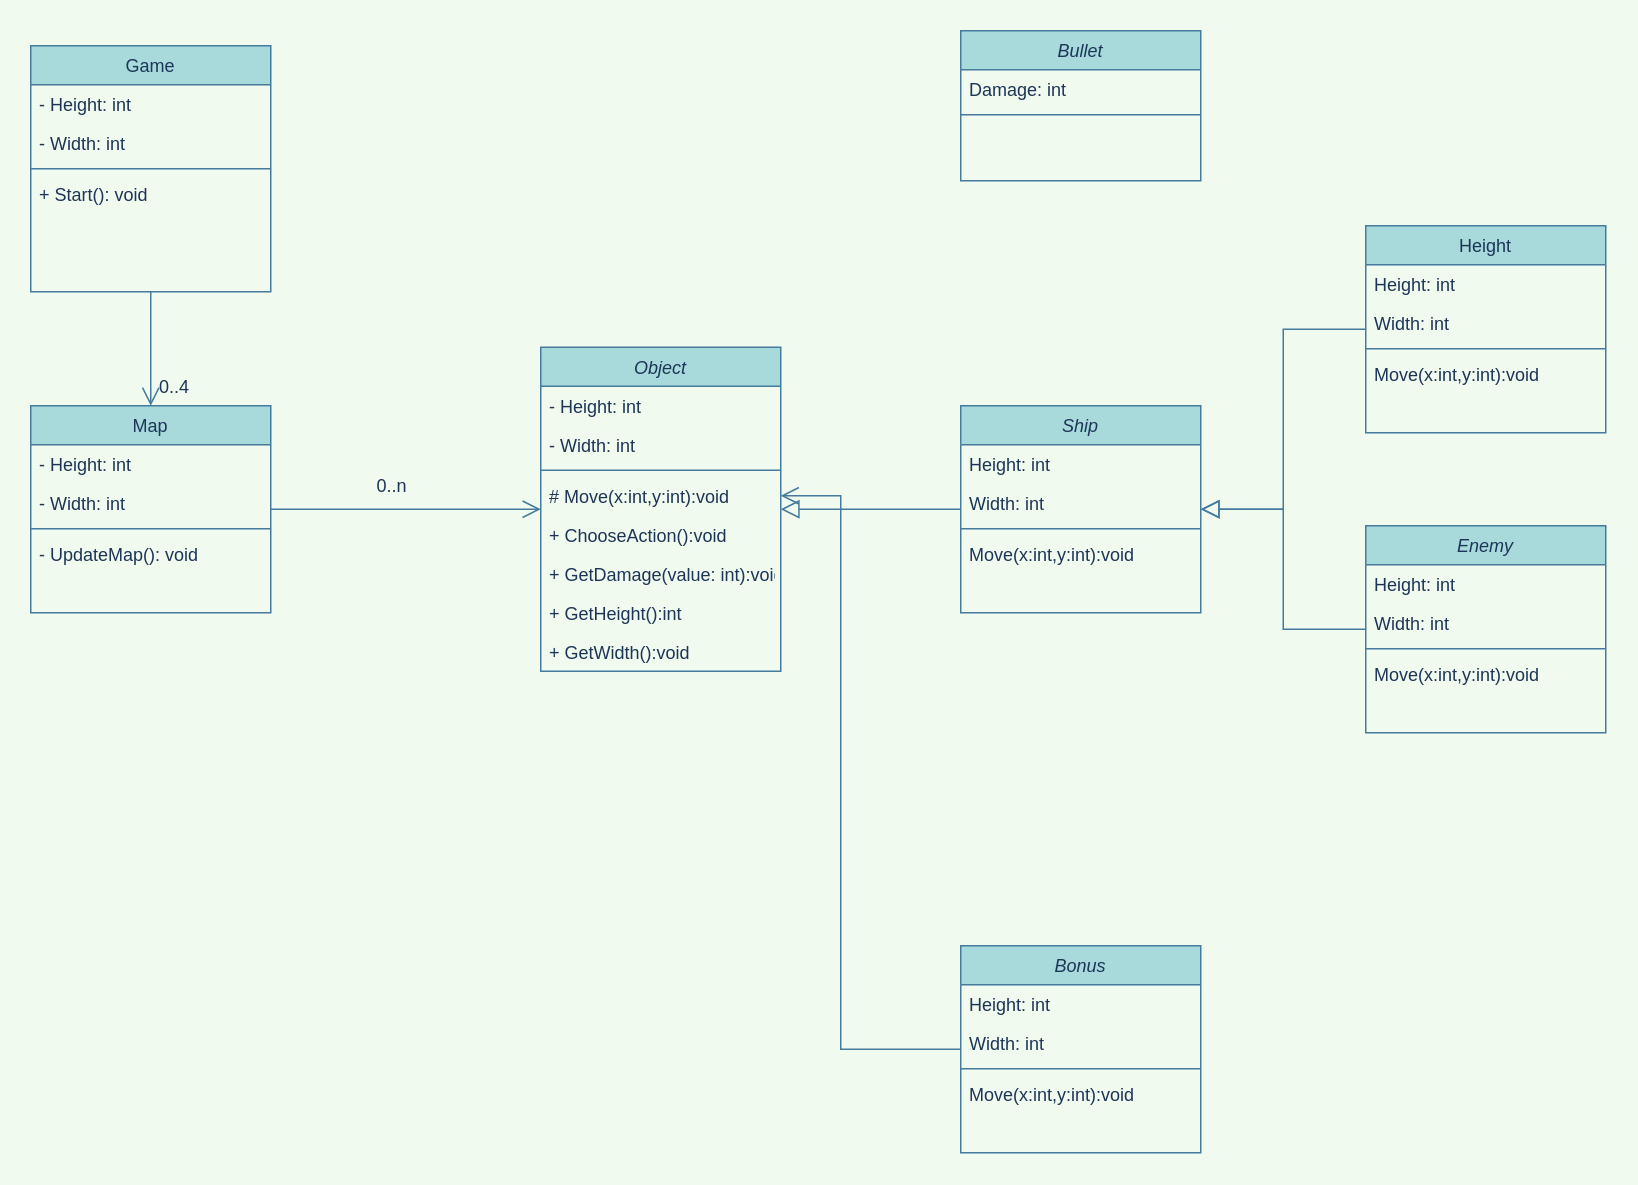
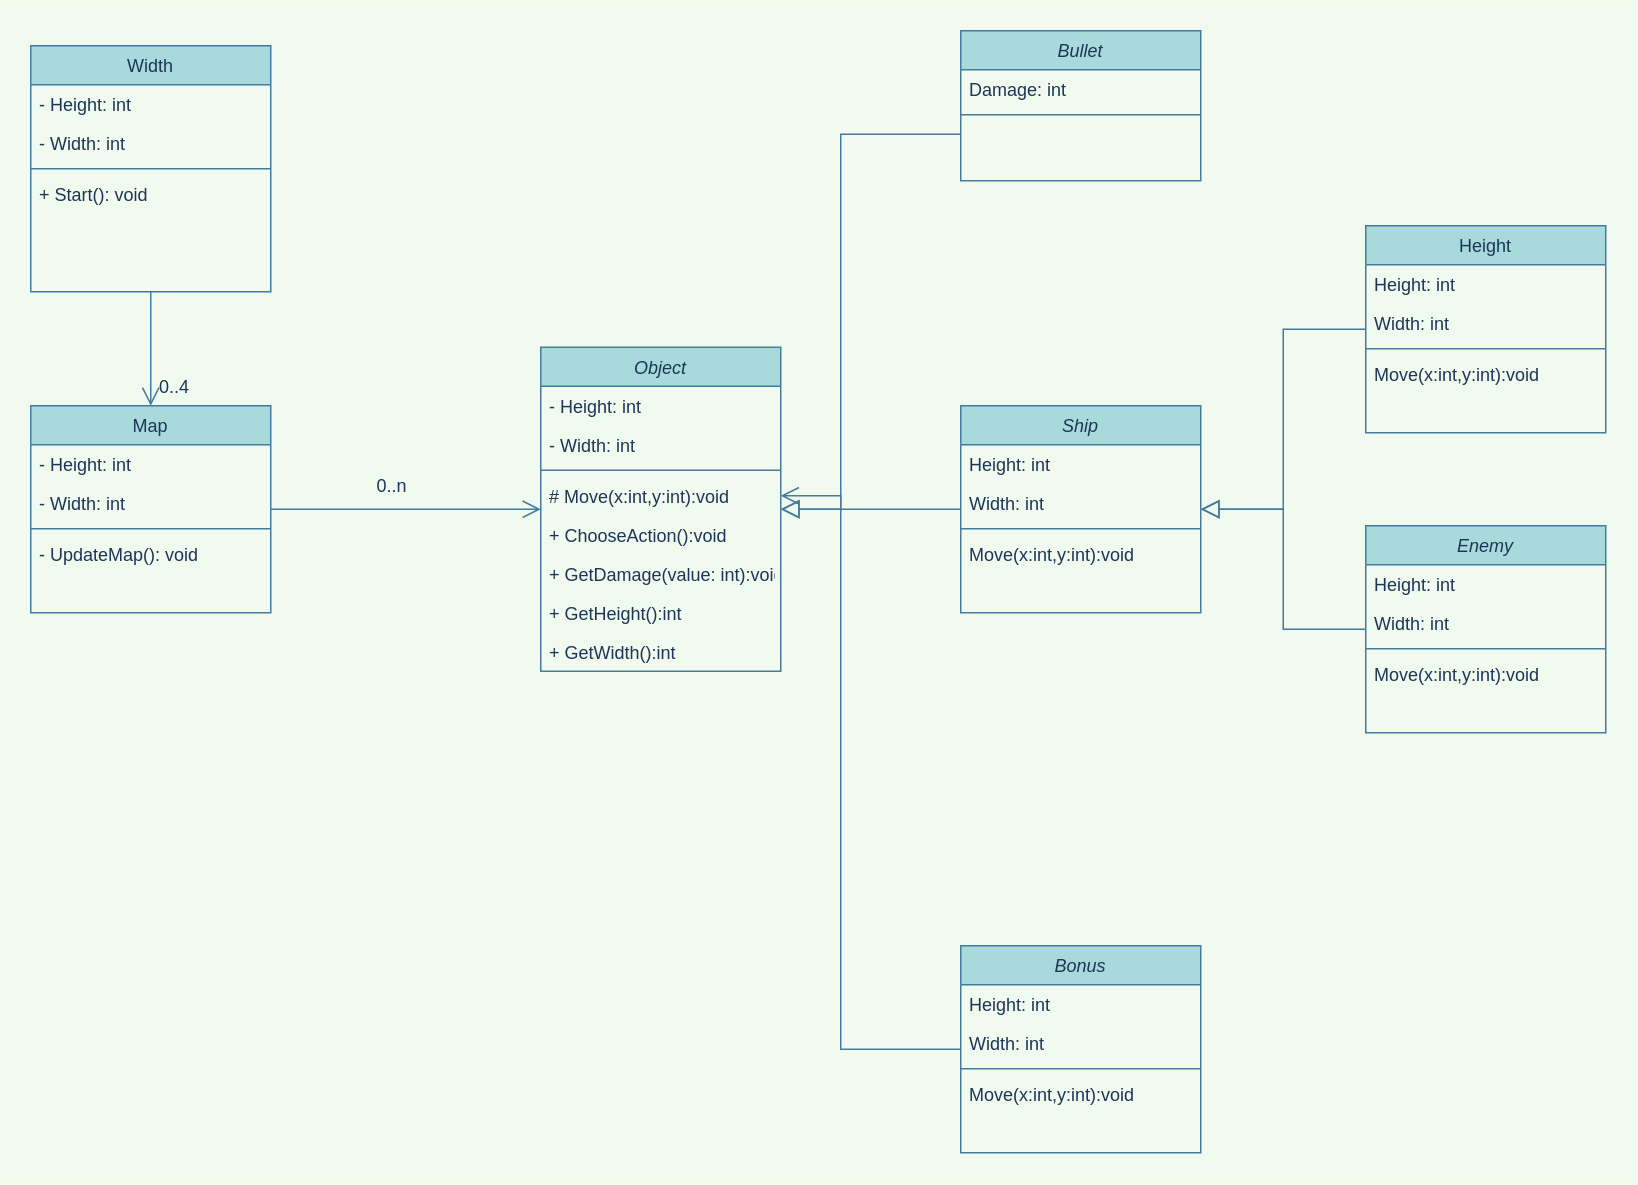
  <mxCell id="0" />
  <mxCell id="1" parent="0" />
  <mxCell id="2" value="Object" style="swimlane;fontStyle=2;align=center;verticalAlign=top;childLayout=stackLayout;horizontal=1;startSize=26;horizontalStack=0;resizeParent=1;resizeLast=0;collapsible=1;marginBottom=0;rounded=0;shadow=0;strokeWidth=1;fillColor=#A8DADC;strokeColor=#457B9D;fontColor=#1D3557;" parent="1" vertex="1"><mxGeometry x="360" y="231" width="160" height="216" as="geometry"><mxRectangle x="230" y="140" width="160" height="26" as="alternateBounds" /></mxGeometry></mxCell>
  <mxCell id="3" value="- Height: int " style="text;align=left;verticalAlign=top;spacingLeft=4;spacingRight=4;overflow=hidden;rotatable=0;points=[[0,0.5],[1,0.5]];portConstraint=eastwest;rounded=0;shadow=0;html=0;fontColor=#1D3557;" parent="2" vertex="1"><mxGeometry y="26" width="160" height="26" as="geometry" /></mxCell>
  <mxCell id="4" value="- Width: int " style="text;align=left;verticalAlign=top;spacingLeft=4;spacingRight=4;overflow=hidden;rotatable=0;points=[[0,0.5],[1,0.5]];portConstraint=eastwest;rounded=0;shadow=0;html=0;fontColor=#1D3557;" vertex="1" parent="2"><mxGeometry y="52" width="160" height="26" as="geometry" /></mxCell>
  <mxCell id="5" value="" style="line;html=1;strokeWidth=1;align=left;verticalAlign=middle;spacingTop=-1;spacingLeft=3;spacingRight=3;rotatable=0;labelPosition=right;points=[];portConstraint=eastwest;labelBackgroundColor=#F1FAEE;fillColor=#A8DADC;strokeColor=#457B9D;fontColor=#1D3557;" parent="2" vertex="1"><mxGeometry y="78" width="160" height="8" as="geometry" /></mxCell>
  <mxCell id="6" value="# Move(x:int,y:int):void" style="text;align=left;verticalAlign=top;spacingLeft=4;spacingRight=4;overflow=hidden;rotatable=0;points=[[0,0.5],[1,0.5]];portConstraint=eastwest;fontColor=#1D3557;" parent="2" vertex="1"><mxGeometry y="86" width="160" height="26" as="geometry" /></mxCell>
  <mxCell id="7" value="+ ChooseAction():void" style="text;align=left;verticalAlign=top;spacingLeft=4;spacingRight=4;overflow=hidden;rotatable=0;points=[[0,0.5],[1,0.5]];portConstraint=eastwest;fontColor=#1D3557;" vertex="1" parent="2"><mxGeometry y="112" width="160" height="26" as="geometry" /></mxCell>
  <mxCell id="8" value="+ GetDamage(value: int):void" style="text;align=left;verticalAlign=top;spacingLeft=4;spacingRight=4;overflow=hidden;rotatable=0;points=[[0,0.5],[1,0.5]];portConstraint=eastwest;fontColor=#1D3557;" vertex="1" parent="2"><mxGeometry y="138" width="160" height="26" as="geometry" /></mxCell>
  <mxCell id="9" value="+ GetHeight():int" style="text;align=left;verticalAlign=top;spacingLeft=4;spacingRight=4;overflow=hidden;rotatable=0;points=[[0,0.5],[1,0.5]];portConstraint=eastwest;fontColor=#1D3557;" vertex="1" parent="2"><mxGeometry y="164" width="160" height="26" as="geometry" /></mxCell>
- <mxCell id="10" value="+ GetWidth():void" style="text;align=left;verticalAlign=top;spacingLeft=4;spacingRight=4;overflow=hidden;rotatable=0;points=[[0,0.5],[1,0.5]];portConstraint=eastwest;fontColor=#1D3557;" vertex="1" parent="2"><mxGeometry y="190" width="160" height="26" as="geometry" /></mxCell>
+ <mxCell id="10" value="+ GetWidth():int" style="text;align=left;verticalAlign=top;spacingLeft=4;spacingRight=4;overflow=hidden;rotatable=0;points=[[0,0.5],[1,0.5]];portConstraint=eastwest;fontColor=#1D3557;" vertex="1" parent="2"><mxGeometry y="190" width="160" height="26" as="geometry" /></mxCell>
  <mxCell id="11" style="edgeStyle=orthogonalEdgeStyle;rounded=0;orthogonalLoop=1;jettySize=auto;html=1;endArrow=block;endFill=0;endSize=10;labelBackgroundColor=#F1FAEE;strokeColor=#457B9D;fontColor=#1D3557;" edge="1" parent="1" source="12" target="30"><mxGeometry relative="1" as="geometry" /></mxCell>
  <mxCell id="12" value="Enemy" style="swimlane;fontStyle=2;align=center;verticalAlign=top;childLayout=stackLayout;horizontal=1;startSize=26;horizontalStack=0;resizeParent=1;resizeLast=0;collapsible=1;marginBottom=0;rounded=0;shadow=0;strokeWidth=1;fillColor=#A8DADC;strokeColor=#457B9D;fontColor=#1D3557;" vertex="1" parent="1"><mxGeometry x="910" y="350" width="160" height="138" as="geometry"><mxRectangle x="230" y="140" width="160" height="26" as="alternateBounds" /></mxGeometry></mxCell>
  <mxCell id="13" value="Height: int " style="text;align=left;verticalAlign=top;spacingLeft=4;spacingRight=4;overflow=hidden;rotatable=0;points=[[0,0.5],[1,0.5]];portConstraint=eastwest;rounded=0;shadow=0;html=0;fontColor=#1D3557;" vertex="1" parent="12"><mxGeometry y="26" width="160" height="26" as="geometry" /></mxCell>
  <mxCell id="14" value="Width: int " style="text;align=left;verticalAlign=top;spacingLeft=4;spacingRight=4;overflow=hidden;rotatable=0;points=[[0,0.5],[1,0.5]];portConstraint=eastwest;rounded=0;shadow=0;html=0;fontColor=#1D3557;" vertex="1" parent="12"><mxGeometry y="52" width="160" height="26" as="geometry" /></mxCell>
  <mxCell id="15" value="" style="line;html=1;strokeWidth=1;align=left;verticalAlign=middle;spacingTop=-1;spacingLeft=3;spacingRight=3;rotatable=0;labelPosition=right;points=[];portConstraint=eastwest;labelBackgroundColor=#F1FAEE;fillColor=#A8DADC;strokeColor=#457B9D;fontColor=#1D3557;" vertex="1" parent="12"><mxGeometry y="78" width="160" height="8" as="geometry" /></mxCell>
  <mxCell id="16" value="Move(x:int,y:int):void" style="text;align=left;verticalAlign=top;spacingLeft=4;spacingRight=4;overflow=hidden;rotatable=0;points=[[0,0.5],[1,0.5]];portConstraint=eastwest;fontColor=#1D3557;" vertex="1" parent="12"><mxGeometry y="86" width="160" height="26" as="geometry" /></mxCell>
  <mxCell id="17" style="edgeStyle=orthogonalEdgeStyle;rounded=0;orthogonalLoop=1;jettySize=auto;html=1;endArrow=open;endFill=0;endSize=10;labelBackgroundColor=#F1FAEE;strokeColor=#457B9D;fontColor=#1D3557;" edge="1" parent="1" source="18" target="2"><mxGeometry relative="1" as="geometry"><Array as="points"><mxPoint x="560" y="699" /><mxPoint x="560" y="330" /></Array></mxGeometry></mxCell>
  <mxCell id="18" value="Bonus" style="swimlane;fontStyle=2;align=center;verticalAlign=top;childLayout=stackLayout;horizontal=1;startSize=26;horizontalStack=0;resizeParent=1;resizeLast=0;collapsible=1;marginBottom=0;rounded=0;shadow=0;strokeWidth=1;fillColor=#A8DADC;strokeColor=#457B9D;fontColor=#1D3557;" vertex="1" parent="1"><mxGeometry x="640" y="630" width="160" height="138" as="geometry"><mxRectangle x="230" y="140" width="160" height="26" as="alternateBounds" /></mxGeometry></mxCell>
  <mxCell id="19" value="Height: int " style="text;align=left;verticalAlign=top;spacingLeft=4;spacingRight=4;overflow=hidden;rotatable=0;points=[[0,0.5],[1,0.5]];portConstraint=eastwest;rounded=0;shadow=0;html=0;fontColor=#1D3557;" vertex="1" parent="18"><mxGeometry y="26" width="160" height="26" as="geometry" /></mxCell>
  <mxCell id="20" value="Width: int " style="text;align=left;verticalAlign=top;spacingLeft=4;spacingRight=4;overflow=hidden;rotatable=0;points=[[0,0.5],[1,0.5]];portConstraint=eastwest;rounded=0;shadow=0;html=0;fontColor=#1D3557;" vertex="1" parent="18"><mxGeometry y="52" width="160" height="26" as="geometry" /></mxCell>
  <mxCell id="21" value="" style="line;html=1;strokeWidth=1;align=left;verticalAlign=middle;spacingTop=-1;spacingLeft=3;spacingRight=3;rotatable=0;labelPosition=right;points=[];portConstraint=eastwest;labelBackgroundColor=#F1FAEE;fillColor=#A8DADC;strokeColor=#457B9D;fontColor=#1D3557;" vertex="1" parent="18"><mxGeometry y="78" width="160" height="8" as="geometry" /></mxCell>
  <mxCell id="22" value="Move(x:int,y:int):void" style="text;align=left;verticalAlign=top;spacingLeft=4;spacingRight=4;overflow=hidden;rotatable=0;points=[[0,0.5],[1,0.5]];portConstraint=eastwest;fontColor=#1D3557;" vertex="1" parent="18"><mxGeometry y="86" width="160" height="26" as="geometry" /></mxCell>
  <mxCell id="23" style="edgeStyle=orthogonalEdgeStyle;rounded=0;orthogonalLoop=1;jettySize=auto;html=1;endArrow=block;endFill=0;endSize=10;labelBackgroundColor=#F1FAEE;strokeColor=#457B9D;fontColor=#1D3557;" edge="1" parent="1" source="24" target="30"><mxGeometry relative="1" as="geometry" /></mxCell>
  <mxCell id="24" value="Height" style="swimlane;fontStyle=0;align=center;verticalAlign=top;childLayout=stackLayout;horizontal=1;startSize=26;horizontalStack=0;resizeParent=1;resizeLast=0;collapsible=1;marginBottom=0;rounded=0;shadow=0;strokeWidth=1;fillColor=#A8DADC;strokeColor=#457B9D;fontColor=#1D3557;" vertex="1" parent="1"><mxGeometry x="910" width="160" height="138" as="geometry" y="150"><mxRectangle x="230" y="140" width="160" height="26" as="alternateBounds" /></mxGeometry></mxCell>
  <mxCell id="25" value="Height: int " style="text;align=left;verticalAlign=top;spacingLeft=4;spacingRight=4;overflow=hidden;rotatable=0;points=[[0,0.5],[1,0.5]];portConstraint=eastwest;rounded=0;shadow=0;html=0;fontColor=#1D3557;" vertex="1" parent="24"><mxGeometry y="26" width="160" height="26" as="geometry" /></mxCell>
  <mxCell id="26" value="Width: int " style="text;align=left;verticalAlign=top;spacingLeft=4;spacingRight=4;overflow=hidden;rotatable=0;points=[[0,0.5],[1,0.5]];portConstraint=eastwest;rounded=0;shadow=0;html=0;fontColor=#1D3557;" vertex="1" parent="24"><mxGeometry y="52" width="160" height="26" as="geometry" /></mxCell>
  <mxCell id="27" value="" style="line;html=1;strokeWidth=1;align=left;verticalAlign=middle;spacingTop=-1;spacingLeft=3;spacingRight=3;rotatable=0;labelPosition=right;points=[];portConstraint=eastwest;labelBackgroundColor=#F1FAEE;fillColor=#A8DADC;strokeColor=#457B9D;fontColor=#1D3557;" vertex="1" parent="24"><mxGeometry y="78" width="160" height="8" as="geometry" /></mxCell>
  <mxCell id="28" value="Move(x:int,y:int):void" style="text;align=left;verticalAlign=top;spacingLeft=4;spacingRight=4;overflow=hidden;rotatable=0;points=[[0,0.5],[1,0.5]];portConstraint=eastwest;fontColor=#1D3557;" vertex="1" parent="24"><mxGeometry y="86" width="160" height="26" as="geometry" /></mxCell>
  <mxCell id="29" style="edgeStyle=orthogonalEdgeStyle;rounded=0;orthogonalLoop=1;jettySize=auto;html=1;endArrow=block;endFill=0;endSize=10;labelBackgroundColor=#F1FAEE;strokeColor=#457B9D;fontColor=#1D3557;" edge="1" parent="1" source="30" target="2"><mxGeometry relative="1" as="geometry" /></mxCell>
  <mxCell id="30" value="Ship" style="swimlane;fontStyle=2;align=center;verticalAlign=top;childLayout=stackLayout;horizontal=1;startSize=26;horizontalStack=0;resizeParent=1;resizeLast=0;collapsible=1;marginBottom=0;rounded=0;shadow=0;strokeWidth=1;fillColor=#A8DADC;strokeColor=#457B9D;fontColor=#1D3557;" vertex="1" parent="1"><mxGeometry x="640" y="270" width="160" height="138" as="geometry"><mxRectangle x="230" y="140" width="160" height="26" as="alternateBounds" /></mxGeometry></mxCell>
  <mxCell id="31" value="Height: int " style="text;align=left;verticalAlign=top;spacingLeft=4;spacingRight=4;overflow=hidden;rotatable=0;points=[[0,0.5],[1,0.5]];portConstraint=eastwest;rounded=0;shadow=0;html=0;fontColor=#1D3557;" vertex="1" parent="30"><mxGeometry y="26" width="160" height="26" as="geometry" /></mxCell>
  <mxCell id="32" value="Width: int " style="text;align=left;verticalAlign=top;spacingLeft=4;spacingRight=4;overflow=hidden;rotatable=0;points=[[0,0.5],[1,0.5]];portConstraint=eastwest;rounded=0;shadow=0;html=0;fontColor=#1D3557;" vertex="1" parent="30"><mxGeometry y="52" width="160" height="26" as="geometry" /></mxCell>
  <mxCell id="33" value="" style="line;html=1;strokeWidth=1;align=left;verticalAlign=middle;spacingTop=-1;spacingLeft=3;spacingRight=3;rotatable=0;labelPosition=right;points=[];portConstraint=eastwest;labelBackgroundColor=#F1FAEE;fillColor=#A8DADC;strokeColor=#457B9D;fontColor=#1D3557;" vertex="1" parent="30"><mxGeometry y="78" width="160" height="8" as="geometry" /></mxCell>
  <mxCell id="34" value="Move(x:int,y:int):void" style="text;align=left;verticalAlign=top;spacingLeft=4;spacingRight=4;overflow=hidden;rotatable=0;points=[[0,0.5],[1,0.5]];portConstraint=eastwest;fontColor=#1D3557;" vertex="1" parent="30"><mxGeometry y="86" width="160" height="26" as="geometry" /></mxCell>
+ <mxCell id="35" style="edgeStyle=orthogonalEdgeStyle;rounded=0;orthogonalLoop=1;jettySize=auto;html=1;endArrow=block;endFill=0;endSize=10;labelBackgroundColor=#F1FAEE;strokeColor=#457B9D;fontColor=#1D3557;" edge="1" parent="1" source="36" target="2"><mxGeometry relative="1" as="geometry"><Array as="points"><mxPoint x="560" y="89" /><mxPoint x="560" y="339" /></Array></mxGeometry></mxCell>
  <mxCell id="36" value="Bullet" style="swimlane;fontStyle=2;align=center;verticalAlign=top;childLayout=stackLayout;horizontal=1;startSize=26;horizontalStack=0;resizeParent=1;resizeLast=0;collapsible=1;marginBottom=0;rounded=0;shadow=0;strokeWidth=1;fillColor=#A8DADC;strokeColor=#457B9D;fontColor=#1D3557;" vertex="1" parent="1"><mxGeometry x="640" y="20" width="160" height="100" as="geometry"><mxRectangle x="230" y="140" width="160" height="26" as="alternateBounds" /></mxGeometry></mxCell>
  <mxCell id="37" value="Damage: int" style="text;align=left;verticalAlign=top;spacingLeft=4;spacingRight=4;overflow=hidden;rotatable=0;points=[[0,0.5],[1,0.5]];portConstraint=eastwest;rounded=0;shadow=0;html=0;fontColor=#1D3557;" vertex="1" parent="36"><mxGeometry y="26" width="160" height="26" as="geometry" /></mxCell>
  <mxCell id="38" value="" style="line;html=1;strokeWidth=1;align=left;verticalAlign=middle;spacingTop=-1;spacingLeft=3;spacingRight=3;rotatable=0;labelPosition=right;points=[];portConstraint=eastwest;labelBackgroundColor=#F1FAEE;fillColor=#A8DADC;strokeColor=#457B9D;fontColor=#1D3557;" vertex="1" parent="36"><mxGeometry y="52" width="160" height="8" as="geometry" /></mxCell>
  <mxCell id="39" style="edgeStyle=orthogonalEdgeStyle;rounded=0;orthogonalLoop=1;jettySize=auto;html=1;endArrow=open;endFill=0;endSize=10;labelBackgroundColor=#F1FAEE;strokeColor=#457B9D;fontColor=#1D3557;" edge="1" parent="1" source="40" target="2"><mxGeometry relative="1" as="geometry" /></mxCell>
  <mxCell id="40" value="Map" style="swimlane;fontStyle=0;align=center;verticalAlign=top;childLayout=stackLayout;horizontal=1;startSize=26;horizontalStack=0;resizeParent=1;resizeLast=0;collapsible=1;marginBottom=0;rounded=0;shadow=0;strokeWidth=1;fillColor=#A8DADC;strokeColor=#457B9D;fontColor=#1D3557;" vertex="1" parent="1"><mxGeometry x="20" y="270" width="160" height="138" as="geometry"><mxRectangle x="230" y="140" width="160" height="26" as="alternateBounds" /></mxGeometry></mxCell>
  <mxCell id="41" value="- Height: int " style="text;align=left;verticalAlign=top;spacingLeft=4;spacingRight=4;overflow=hidden;rotatable=0;points=[[0,0.5],[1,0.5]];portConstraint=eastwest;rounded=0;shadow=0;html=0;fontColor=#1D3557;" vertex="1" parent="40"><mxGeometry y="26" width="160" height="26" as="geometry" /></mxCell>
  <mxCell id="42" value="- Width: int " style="text;align=left;verticalAlign=top;spacingLeft=4;spacingRight=4;overflow=hidden;rotatable=0;points=[[0,0.5],[1,0.5]];portConstraint=eastwest;rounded=0;shadow=0;html=0;fontColor=#1D3557;" vertex="1" parent="40"><mxGeometry y="52" width="160" height="26" as="geometry" /></mxCell>
  <mxCell id="43" value="" style="line;html=1;strokeWidth=1;align=left;verticalAlign=middle;spacingTop=-1;spacingLeft=3;spacingRight=3;rotatable=0;labelPosition=right;points=[];portConstraint=eastwest;labelBackgroundColor=#F1FAEE;fillColor=#A8DADC;strokeColor=#457B9D;fontColor=#1D3557;" vertex="1" parent="40"><mxGeometry y="78" width="160" height="8" as="geometry" /></mxCell>
  <mxCell id="44" value="- UpdateMap(): void " style="text;align=left;verticalAlign=top;spacingLeft=4;spacingRight=4;overflow=hidden;rotatable=0;points=[[0,0.5],[1,0.5]];portConstraint=eastwest;rounded=0;shadow=0;html=0;fontColor=#1D3557;" vertex="1" parent="40"><mxGeometry y="86" width="160" height="26" as="geometry" /></mxCell>
  <mxCell id="45" value="0..n" style="text;align=left;verticalAlign=top;spacingLeft=4;spacingRight=4;overflow=hidden;rotatable=0;points=[[0,0.5],[1,0.5]];portConstraint=eastwest;rounded=0;shadow=0;html=0;fontColor=#1D3557;" vertex="1" parent="1"><mxGeometry x="245" y="310" width="40" height="26" as="geometry" /></mxCell>
  <mxCell id="46" style="edgeStyle=orthogonalEdgeStyle;curved=0;rounded=1;sketch=0;orthogonalLoop=1;jettySize=auto;html=1;fontColor=#1D3557;strokeColor=#457B9D;fillColor=#A8DADC;endSize=10;endArrow=open;endFill=0;" edge="1" parent="1" source="47" target="40"><mxGeometry relative="1" as="geometry" /></mxCell>
- <mxCell id="47" value="Game" style="swimlane;fontStyle=0;align=center;verticalAlign=top;childLayout=stackLayout;horizontal=1;startSize=26;horizontalStack=0;resizeParent=1;resizeLast=0;collapsible=1;marginBottom=0;rounded=0;shadow=0;strokeWidth=1;fillColor=#A8DADC;strokeColor=#457B9D;fontColor=#1D3557;" vertex="1" parent="1"><mxGeometry x="20" y="30" width="160" height="164" as="geometry"><mxRectangle x="230" y="140" width="160" height="26" as="alternateBounds" /></mxGeometry></mxCell>
+ <mxCell id="47" value="Width" style="swimlane;fontStyle=0;align=center;verticalAlign=top;childLayout=stackLayout;horizontal=1;startSize=26;horizontalStack=0;resizeParent=1;resizeLast=0;collapsible=1;marginBottom=0;rounded=0;shadow=0;strokeWidth=1;fillColor=#A8DADC;strokeColor=#457B9D;fontColor=#1D3557;" vertex="1" parent="1"><mxGeometry x="20" y="30" width="160" height="164" as="geometry"><mxRectangle x="230" y="140" width="160" height="26" as="alternateBounds" /></mxGeometry></mxCell>
  <mxCell id="48" value="- Height: int " style="text;align=left;verticalAlign=top;spacingLeft=4;spacingRight=4;overflow=hidden;rotatable=0;points=[[0,0.5],[1,0.5]];portConstraint=eastwest;rounded=0;shadow=0;html=0;fontColor=#1D3557;" vertex="1" parent="47"><mxGeometry y="26" width="160" height="26" as="geometry" /></mxCell>
  <mxCell id="49" value="- Width: int " style="text;align=left;verticalAlign=top;spacingLeft=4;spacingRight=4;overflow=hidden;rotatable=0;points=[[0,0.5],[1,0.5]];portConstraint=eastwest;rounded=0;shadow=0;html=0;fontColor=#1D3557;" vertex="1" parent="47"><mxGeometry y="52" width="160" height="26" as="geometry" /></mxCell>
  <mxCell id="50" value="" style="line;html=1;strokeWidth=1;align=left;verticalAlign=middle;spacingTop=-1;spacingLeft=3;spacingRight=3;rotatable=0;labelPosition=right;points=[];portConstraint=eastwest;labelBackgroundColor=#F1FAEE;fillColor=#A8DADC;strokeColor=#457B9D;fontColor=#1D3557;" vertex="1" parent="47"><mxGeometry y="78" width="160" height="8" as="geometry" /></mxCell>
  <mxCell id="51" value="+ Start(): void " style="text;align=left;verticalAlign=top;spacingLeft=4;spacingRight=4;overflow=hidden;rotatable=0;points=[[0,0.5],[1,0.5]];portConstraint=eastwest;rounded=0;shadow=0;html=0;fontColor=#1D3557;" vertex="1" parent="47"><mxGeometry y="86" width="160" height="26" as="geometry" /></mxCell>
  <mxCell id="52" value="0..4" style="text;align=left;verticalAlign=top;spacingLeft=4;spacingRight=4;overflow=hidden;rotatable=0;points=[[0,0.5],[1,0.5]];portConstraint=eastwest;rounded=0;shadow=0;html=0;fontColor=#1D3557;" vertex="1" parent="1"><mxGeometry x="100" y="244" width="40" height="26" as="geometry" /></mxCell>
